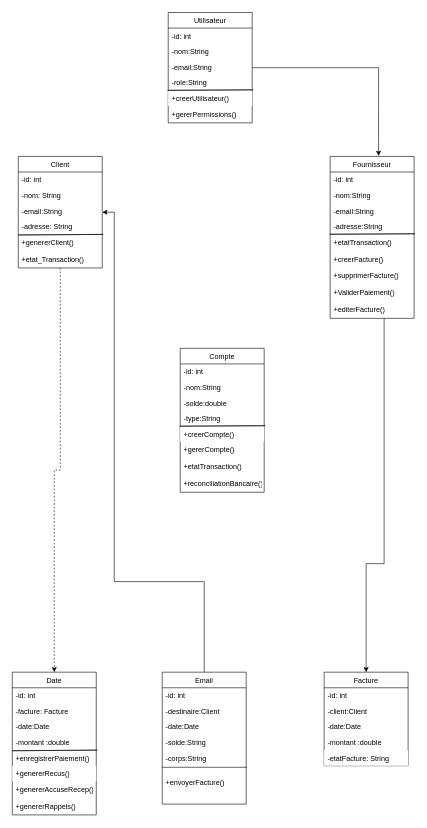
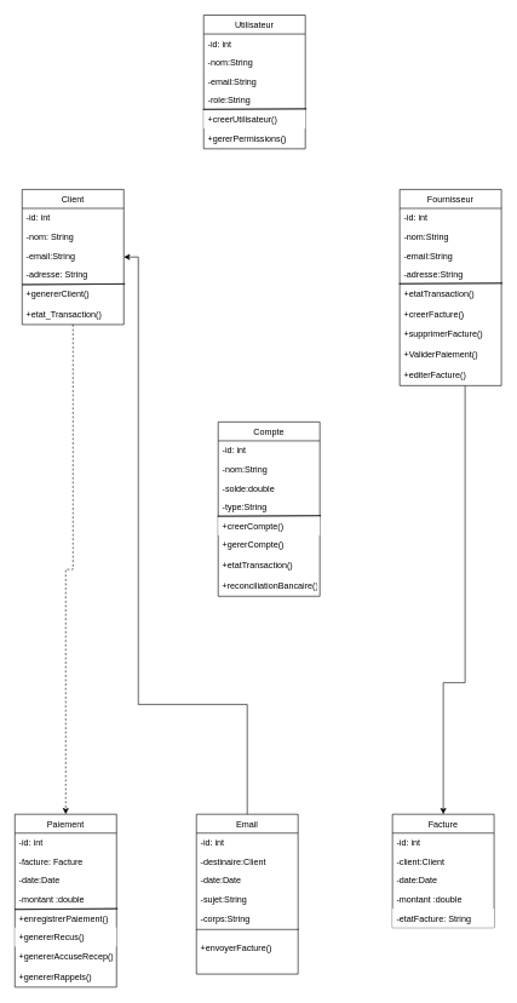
  <mxCell id="0" />
  <mxCell id="1" parent="0" />
  <mxCell id="2" value="Facture" style="swimlane;fontStyle=0;childLayout=stackLayout;horizontal=1;startSize=26;fillColor=none;horizontalStack=0;resizeParent=1;resizeParentMax=0;resizeLast=0;collapsible=1;marginBottom=0;" parent="1" vertex="1"><mxGeometry x="540" y="1120" width="140" height="156" as="geometry" /></mxCell>
  <mxCell id="3" value="-id: int" style="text;strokeColor=none;fillColor=none;align=left;verticalAlign=top;spacingLeft=4;spacingRight=4;overflow=hidden;rotatable=0;points=[[0,0.5],[1,0.5]];portConstraint=eastwest;" parent="2" vertex="1"><mxGeometry y="26" width="140" height="26" as="geometry" /></mxCell>
  <mxCell id="4" value="-client:Client" style="text;strokeColor=none;fillColor=none;align=left;verticalAlign=top;spacingLeft=4;spacingRight=4;overflow=hidden;rotatable=0;points=[[0,0.5],[1,0.5]];portConstraint=eastwest;" parent="2" vertex="1"><mxGeometry y="52" width="140" height="26" as="geometry" /></mxCell>
  <mxCell id="5" value="-date:Date&#10;" style="text;strokeColor=none;fillColor=none;align=left;verticalAlign=top;spacingLeft=4;spacingRight=4;overflow=hidden;rotatable=0;points=[[0,0.5],[1,0.5]];portConstraint=eastwest;" parent="2" vertex="1"><mxGeometry y="78" width="140" height="26" as="geometry" /></mxCell>
  <mxCell id="6" value="-montant :double" style="text;strokeColor=none;fillColor=none;align=left;verticalAlign=top;spacingLeft=4;spacingRight=4;overflow=hidden;rotatable=0;points=[[0,0.5],[1,0.5]];portConstraint=eastwest;" parent="2" vertex="1"><mxGeometry y="104" width="140" height="26" as="geometry" /></mxCell>
  <mxCell id="7" value="-etatFacture: String" style="text;align=left;verticalAlign=top;spacingLeft=4;spacingRight=4;overflow=hidden;rotatable=0;points=[[0,0.5],[1,0.5]];portConstraint=eastwest;labelBorderColor=none;fillColor=#ffffff;gradientColor=#ffffff;gradientDirection=north;" parent="2" vertex="1"><mxGeometry y="130" width="140" height="26" as="geometry" /></mxCell>
- <mxCell id="8" value="Date" style="swimlane;fontStyle=0;childLayout=stackLayout;horizontal=1;startSize=26;fillColor=none;horizontalStack=0;resizeParent=1;resizeParentMax=0;resizeLast=0;collapsible=1;marginBottom=0;" parent="1" vertex="1"><mxGeometry x="20" y="1120" width="140" height="238" as="geometry" /></mxCell>
+ <mxCell id="8" value="Paiement" style="swimlane;fontStyle=0;childLayout=stackLayout;horizontal=1;startSize=26;fillColor=none;horizontalStack=0;resizeParent=1;resizeParentMax=0;resizeLast=0;collapsible=1;marginBottom=0;" parent="1" vertex="1"><mxGeometry x="20" y="1120" width="140" height="238" as="geometry" /></mxCell>
  <mxCell id="9" value="-id: int" style="text;strokeColor=none;fillColor=none;align=left;verticalAlign=top;spacingLeft=4;spacingRight=4;overflow=hidden;rotatable=0;points=[[0,0.5],[1,0.5]];portConstraint=eastwest;" parent="8" vertex="1"><mxGeometry y="26" width="140" height="26" as="geometry" /></mxCell>
  <mxCell id="10" value="-facture: Facture" style="text;strokeColor=none;fillColor=none;align=left;verticalAlign=top;spacingLeft=4;spacingRight=4;overflow=hidden;rotatable=0;points=[[0,0.5],[1,0.5]];portConstraint=eastwest;" parent="8" vertex="1"><mxGeometry y="52" width="140" height="26" as="geometry" /></mxCell>
  <mxCell id="11" value="-date:Date&#10;" style="text;strokeColor=none;fillColor=none;align=left;verticalAlign=top;spacingLeft=4;spacingRight=4;overflow=hidden;rotatable=0;points=[[0,0.5],[1,0.5]];portConstraint=eastwest;" parent="8" vertex="1"><mxGeometry y="78" width="140" height="26" as="geometry" /></mxCell>
  <mxCell id="12" value="-montant :double" style="text;strokeColor=none;fillColor=none;align=left;verticalAlign=top;spacingLeft=4;spacingRight=4;overflow=hidden;rotatable=0;points=[[0,0.5],[1,0.5]];portConstraint=eastwest;" parent="8" vertex="1"><mxGeometry y="104" width="140" height="26" as="geometry" /></mxCell>
  <mxCell id="13" value="" style="shape=link;html=1;width=0;exitX=1.011;exitY=0.962;exitDx=0;exitDy=0;exitPerimeter=0;" parent="8" edge="1"><mxGeometry width="100" relative="1" as="geometry"><mxPoint x="141.54" y="130.002" as="sourcePoint" /><mxPoint y="130.99" as="targetPoint" /></mxGeometry></mxCell>
  <mxCell id="14" value="+enregistrerPaiement()" style="text;strokeColor=none;fillColor=none;align=left;verticalAlign=top;spacingLeft=4;spacingRight=4;overflow=hidden;rotatable=0;points=[[0,0.5],[1,0.5]];portConstraint=eastwest;" parent="8" vertex="1"><mxGeometry y="130" width="140" height="26" as="geometry" /></mxCell>
  <mxCell id="15" value="+genererRecus()" style="text;align=left;verticalAlign=top;spacingLeft=4;spacingRight=4;overflow=hidden;rotatable=0;points=[[0,0.5],[1,0.5]];portConstraint=eastwest;labelBorderColor=none;fillColor=#ffffff;gradientColor=#ffffff;gradientDirection=north;" parent="8" vertex="1"><mxGeometry y="156" width="140" height="26" as="geometry" /></mxCell>
  <mxCell id="16" value="+genererAccuseRecep()" style="text;fillColor=none;align=left;verticalAlign=top;spacingLeft=4;spacingRight=4;overflow=hidden;rotatable=0;points=[[0,0.5],[1,0.5]];portConstraint=eastwest;" parent="8" vertex="1"><mxGeometry y="182" width="140" height="28" as="geometry" /></mxCell>
  <mxCell id="17" value="+genererRappels()" style="text;fillColor=none;align=left;verticalAlign=top;spacingLeft=4;spacingRight=4;overflow=hidden;rotatable=0;points=[[0,0.5],[1,0.5]];portConstraint=eastwest;" parent="8" vertex="1"><mxGeometry y="210" width="140" height="28" as="geometry" /></mxCell>
  <mxCell id="18" style="edgeStyle=orthogonalEdgeStyle;rounded=0;orthogonalLoop=1;jettySize=auto;html=1;dashed=1;" edge="1" parent="1" source="19" target="8"><mxGeometry relative="1" as="geometry" /></mxCell>
  <mxCell id="19" value="Client" style="swimlane;fontStyle=0;childLayout=stackLayout;horizontal=1;startSize=26;fillColor=none;horizontalStack=0;resizeParent=1;resizeParentMax=0;resizeLast=0;collapsible=1;marginBottom=0;" parent="1" vertex="1"><mxGeometry x="30" y="260" width="140" height="186" as="geometry" /></mxCell>
  <mxCell id="20" value="-id: int" style="text;strokeColor=none;fillColor=none;align=left;verticalAlign=top;spacingLeft=4;spacingRight=4;overflow=hidden;rotatable=0;points=[[0,0.5],[1,0.5]];portConstraint=eastwest;" parent="19" vertex="1"><mxGeometry y="26" width="140" height="26" as="geometry" /></mxCell>
  <mxCell id="21" value="-nom: String" style="text;strokeColor=none;fillColor=none;align=left;verticalAlign=top;spacingLeft=4;spacingRight=4;overflow=hidden;rotatable=0;points=[[0,0.5],[1,0.5]];portConstraint=eastwest;" parent="19" vertex="1"><mxGeometry y="52" width="140" height="26" as="geometry" /></mxCell>
  <mxCell id="22" value="-email:String" style="text;strokeColor=none;fillColor=none;align=left;verticalAlign=top;spacingLeft=4;spacingRight=4;overflow=hidden;rotatable=0;points=[[0,0.5],[1,0.5]];portConstraint=eastwest;" parent="19" vertex="1"><mxGeometry y="78" width="140" height="26" as="geometry" /></mxCell>
  <mxCell id="23" value="-adresse: String" style="text;strokeColor=none;fillColor=none;align=left;verticalAlign=top;spacingLeft=4;spacingRight=4;overflow=hidden;rotatable=0;points=[[0,0.5],[1,0.5]];portConstraint=eastwest;" parent="19" vertex="1"><mxGeometry y="104" width="140" height="26" as="geometry" /></mxCell>
  <mxCell id="24" value="" style="shape=link;html=1;width=0;exitX=1.011;exitY=0.962;exitDx=0;exitDy=0;exitPerimeter=0;" parent="19" edge="1"><mxGeometry width="100" relative="1" as="geometry"><mxPoint x="141.54" y="130.002" as="sourcePoint" /><mxPoint y="130.99" as="targetPoint" /></mxGeometry></mxCell>
  <mxCell id="25" value="+genererClient()" style="text;fillColor=none;align=left;verticalAlign=top;spacingLeft=4;spacingRight=4;overflow=hidden;rotatable=0;points=[[0,0.5],[1,0.5]];portConstraint=eastwest;" parent="19" vertex="1"><mxGeometry y="130" width="140" height="28" as="geometry" /></mxCell>
  <mxCell id="26" value="+etat_Transaction()" style="text;fillColor=none;align=left;verticalAlign=top;spacingLeft=4;spacingRight=4;overflow=hidden;rotatable=0;points=[[0,0.5],[1,0.5]];portConstraint=eastwest;" parent="19" vertex="1"><mxGeometry y="158" width="140" height="28" as="geometry" /></mxCell>
  <mxCell id="27" value="Compte" style="swimlane;fontStyle=0;childLayout=stackLayout;horizontal=1;startSize=26;fillColor=none;horizontalStack=0;resizeParent=1;resizeParentMax=0;resizeLast=0;collapsible=1;marginBottom=0;" parent="1" vertex="1"><mxGeometry x="300" y="580" width="140" height="240" as="geometry" /></mxCell>
  <mxCell id="28" value="-id: int" style="text;strokeColor=none;fillColor=none;align=left;verticalAlign=top;spacingLeft=4;spacingRight=4;overflow=hidden;rotatable=0;points=[[0,0.5],[1,0.5]];portConstraint=eastwest;" parent="27" vertex="1"><mxGeometry y="26" width="140" height="26" as="geometry" /></mxCell>
  <mxCell id="29" value="-nom:String" style="text;strokeColor=none;fillColor=none;align=left;verticalAlign=top;spacingLeft=4;spacingRight=4;overflow=hidden;rotatable=0;points=[[0,0.5],[1,0.5]];portConstraint=eastwest;" parent="27" vertex="1"><mxGeometry y="52" width="140" height="26" as="geometry" /></mxCell>
  <mxCell id="30" value="-solde:double" style="text;strokeColor=none;fillColor=none;align=left;verticalAlign=top;spacingLeft=4;spacingRight=4;overflow=hidden;rotatable=0;points=[[0,0.5],[1,0.5]];portConstraint=eastwest;" parent="27" vertex="1"><mxGeometry y="78" width="140" height="26" as="geometry" /></mxCell>
  <mxCell id="31" value="-type:String" style="text;strokeColor=none;fillColor=none;align=left;verticalAlign=top;spacingLeft=4;spacingRight=4;overflow=hidden;rotatable=0;points=[[0,0.5],[1,0.5]];portConstraint=eastwest;" parent="27" vertex="1"><mxGeometry y="104" width="140" height="26" as="geometry" /></mxCell>
  <mxCell id="32" value="+creerCompte()" style="text;align=left;verticalAlign=top;spacingLeft=4;spacingRight=4;overflow=hidden;rotatable=0;points=[[0,0.5],[1,0.5]];portConstraint=eastwest;labelBorderColor=none;fillColor=#ffffff;gradientColor=#ffffff;gradientDirection=north;" parent="27" vertex="1"><mxGeometry y="130" width="140" height="26" as="geometry" /></mxCell>
  <mxCell id="33" value="+gererCompte()" style="text;fillColor=none;align=left;verticalAlign=top;spacingLeft=4;spacingRight=4;overflow=hidden;rotatable=0;points=[[0,0.5],[1,0.5]];portConstraint=eastwest;" parent="27" vertex="1"><mxGeometry y="156" width="140" height="28" as="geometry" /></mxCell>
  <mxCell id="34" value="" style="shape=link;html=1;width=0;exitX=1.011;exitY=0.962;exitDx=0;exitDy=0;exitPerimeter=0;entryX=-0.006;entryY=-0.008;entryDx=0;entryDy=0;entryPerimeter=0;" parent="27" source="31" target="32" edge="1"><mxGeometry width="100" relative="1" as="geometry"><mxPoint x="-100" y="59" as="sourcePoint" /><mxPoint y="156" as="targetPoint" /></mxGeometry></mxCell>
  <mxCell id="35" value="+etatTransaction()" style="text;fillColor=none;align=left;verticalAlign=top;spacingLeft=4;spacingRight=4;overflow=hidden;rotatable=0;points=[[0,0.5],[1,0.5]];portConstraint=eastwest;" parent="27" vertex="1"><mxGeometry y="184" width="140" height="28" as="geometry" /></mxCell>
  <mxCell id="36" value="+reconciliationBancaire()" style="text;fillColor=none;align=left;verticalAlign=top;spacingLeft=4;spacingRight=4;overflow=hidden;rotatable=0;points=[[0,0.5],[1,0.5]];portConstraint=eastwest;" parent="27" vertex="1"><mxGeometry y="212" width="140" height="28" as="geometry" /></mxCell>
  <mxCell id="37" style="edgeStyle=orthogonalEdgeStyle;rounded=0;orthogonalLoop=1;jettySize=auto;html=1;" edge="1" parent="1" source="38" target="2"><mxGeometry relative="1" as="geometry"><Array as="points"><mxPoint x="640" y="939" /></Array></mxGeometry></mxCell>
  <mxCell id="38" value="Fournisseur" style="swimlane;fontStyle=0;childLayout=stackLayout;horizontal=1;startSize=26;fillColor=none;horizontalStack=0;resizeParent=1;resizeParentMax=0;resizeLast=0;collapsible=1;marginBottom=0;" vertex="1" parent="1"><mxGeometry x="550" y="260" width="140" height="270" as="geometry" /></mxCell>
  <mxCell id="39" value="-id: int" style="text;strokeColor=none;fillColor=none;align=left;verticalAlign=top;spacingLeft=4;spacingRight=4;overflow=hidden;rotatable=0;points=[[0,0.5],[1,0.5]];portConstraint=eastwest;" vertex="1" parent="38"><mxGeometry y="26" width="140" height="26" as="geometry" /></mxCell>
  <mxCell id="40" value="-nom:String" style="text;strokeColor=none;fillColor=none;align=left;verticalAlign=top;spacingLeft=4;spacingRight=4;overflow=hidden;rotatable=0;points=[[0,0.5],[1,0.5]];portConstraint=eastwest;" vertex="1" parent="38"><mxGeometry y="52" width="140" height="26" as="geometry" /></mxCell>
  <mxCell id="41" value="-email:String" style="text;strokeColor=none;fillColor=none;align=left;verticalAlign=top;spacingLeft=4;spacingRight=4;overflow=hidden;rotatable=0;points=[[0,0.5],[1,0.5]];portConstraint=eastwest;" vertex="1" parent="38"><mxGeometry y="78" width="140" height="26" as="geometry" /></mxCell>
  <mxCell id="42" value="-adresse:String" style="text;strokeColor=none;fillColor=none;align=left;verticalAlign=top;spacingLeft=4;spacingRight=4;overflow=hidden;rotatable=0;points=[[0,0.5],[1,0.5]];portConstraint=eastwest;" vertex="1" parent="38"><mxGeometry y="104" width="140" height="26" as="geometry" /></mxCell>
  <mxCell id="43" value="" style="shape=link;html=1;width=0;exitX=1.011;exitY=0.962;exitDx=0;exitDy=0;exitPerimeter=0;entryX=-0.006;entryY=-0.008;entryDx=0;entryDy=0;entryPerimeter=0;" edge="1" parent="38" source="42"><mxGeometry width="100" relative="1" as="geometry"><mxPoint x="-100" y="59" as="sourcePoint" /><mxPoint x="-0.84" y="129.792" as="targetPoint" /></mxGeometry></mxCell>
  <mxCell id="44" value="+etatTransaction()" style="text;fillColor=none;align=left;verticalAlign=top;spacingLeft=4;spacingRight=4;overflow=hidden;rotatable=0;points=[[0,0.5],[1,0.5]];portConstraint=eastwest;" vertex="1" parent="38"><mxGeometry y="130" width="140" height="28" as="geometry" /></mxCell>
  <mxCell id="45" value="+creerFacture()" style="text;fillColor=none;align=left;verticalAlign=top;spacingLeft=4;spacingRight=4;overflow=hidden;rotatable=0;points=[[0,0.5],[1,0.5]];portConstraint=eastwest;" vertex="1" parent="38"><mxGeometry y="158" width="140" height="28" as="geometry" /></mxCell>
  <mxCell id="46" value="+supprimerFacture()" style="text;fillColor=none;align=left;verticalAlign=top;spacingLeft=4;spacingRight=4;overflow=hidden;rotatable=0;points=[[0,0.5],[1,0.5]];portConstraint=eastwest;" vertex="1" parent="38"><mxGeometry y="186" width="140" height="28" as="geometry" /></mxCell>
  <mxCell id="47" value="+ValiderPaiement()" style="text;fillColor=none;align=left;verticalAlign=top;spacingLeft=4;spacingRight=4;overflow=hidden;rotatable=0;points=[[0,0.5],[1,0.5]];portConstraint=eastwest;" vertex="1" parent="38"><mxGeometry y="214" width="140" height="28" as="geometry" /></mxCell>
  <mxCell id="48" value="+editerFacture()" style="text;fillColor=none;align=left;verticalAlign=top;spacingLeft=4;spacingRight=4;overflow=hidden;rotatable=0;points=[[0,0.5],[1,0.5]];portConstraint=eastwest;" vertex="1" parent="38"><mxGeometry y="242" width="140" height="28" as="geometry" /></mxCell>
- <mxCell id="49" style="edgeStyle=orthogonalEdgeStyle;rounded=0;orthogonalLoop=1;jettySize=auto;html=1;entryX=0.577;entryY=-0.003;entryDx=0;entryDy=0;entryPerimeter=0;" edge="1" parent="1" source="59" target="38"><mxGeometry relative="1" as="geometry" /></mxCell>
  <mxCell id="50" style="edgeStyle=orthogonalEdgeStyle;rounded=0;orthogonalLoop=1;jettySize=auto;html=1;" edge="1" parent="1" source="51" target="19"><mxGeometry relative="1" as="geometry"><Array as="points"><mxPoint x="340" y="969" /><mxPoint x="190" y="969" /><mxPoint x="190" y="353" /></Array></mxGeometry></mxCell>
  <mxCell id="51" value="Email" style="swimlane;fontStyle=0;childLayout=stackLayout;horizontal=1;startSize=26;fillColor=none;horizontalStack=0;resizeParent=1;resizeParentMax=0;resizeLast=0;collapsible=1;marginBottom=0;" vertex="1" parent="1"><mxGeometry x="270" y="1120" width="140" height="220" as="geometry" /></mxCell>
  <mxCell id="52" value="-id: int" style="text;strokeColor=none;fillColor=none;align=left;verticalAlign=top;spacingLeft=4;spacingRight=4;overflow=hidden;rotatable=0;points=[[0,0.5],[1,0.5]];portConstraint=eastwest;" vertex="1" parent="51"><mxGeometry y="26" width="140" height="26" as="geometry" /></mxCell>
  <mxCell id="53" value="-destinaire:Client" style="text;strokeColor=none;fillColor=none;align=left;verticalAlign=top;spacingLeft=4;spacingRight=4;overflow=hidden;rotatable=0;points=[[0,0.5],[1,0.5]];portConstraint=eastwest;" vertex="1" parent="51"><mxGeometry y="52" width="140" height="26" as="geometry" /></mxCell>
  <mxCell id="54" value="-date:Date&#10;" style="text;strokeColor=none;fillColor=none;align=left;verticalAlign=top;spacingLeft=4;spacingRight=4;overflow=hidden;rotatable=0;points=[[0,0.5],[1,0.5]];portConstraint=eastwest;" vertex="1" parent="51"><mxGeometry y="78" width="140" height="26" as="geometry" /></mxCell>
- <mxCell id="55" value="-solde:String" style="text;strokeColor=none;fillColor=none;align=left;verticalAlign=top;spacingLeft=4;spacingRight=4;overflow=hidden;rotatable=0;points=[[0,0.5],[1,0.5]];portConstraint=eastwest;" vertex="1" parent="51"><mxGeometry y="104" width="140" height="26" as="geometry" /></mxCell>
+ <mxCell id="55" value="-sujet:String" style="text;strokeColor=none;fillColor=none;align=left;verticalAlign=top;spacingLeft=4;spacingRight=4;overflow=hidden;rotatable=0;points=[[0,0.5],[1,0.5]];portConstraint=eastwest;" vertex="1" parent="51"><mxGeometry y="104" width="140" height="26" as="geometry" /></mxCell>
  <mxCell id="56" value="-corps:String" style="text;strokeColor=none;fillColor=none;align=left;verticalAlign=top;spacingLeft=4;spacingRight=4;overflow=hidden;rotatable=0;points=[[0,0.5],[1,0.5]];portConstraint=eastwest;" vertex="1" parent="51"><mxGeometry y="130" width="140" height="40" as="geometry" /></mxCell>
  <mxCell id="57" value="+envoyerFacture()" style="text;strokeColor=none;fillColor=none;align=left;verticalAlign=top;spacingLeft=4;spacingRight=4;overflow=hidden;rotatable=0;points=[[0,0.5],[1,0.5]];portConstraint=eastwest;" vertex="1" parent="51"><mxGeometry y="170" width="140" height="50" as="geometry" /></mxCell>
  <mxCell id="58" value="" style="endArrow=none;html=1;rounded=0;entryX=1.009;entryY=0.715;entryDx=0;entryDy=0;entryPerimeter=0;exitX=-0.003;exitY=0.715;exitDx=0;exitDy=0;exitPerimeter=0;" edge="1" parent="51" source="56" target="56"><mxGeometry width="50" height="50" relative="1" as="geometry"><mxPoint x="190" y="-30" as="sourcePoint" /><mxPoint x="240" y="-80" as="targetPoint" /><Array as="points" /></mxGeometry></mxCell>
  <mxCell id="59" value="Utilisateur" style="swimlane;fontStyle=0;childLayout=stackLayout;horizontal=1;startSize=26;fillColor=none;horizontalStack=0;resizeParent=1;resizeParentMax=0;resizeLast=0;collapsible=1;marginBottom=0;" vertex="1" parent="1"><mxGeometry x="280" y="20" width="140" height="184" as="geometry" /></mxCell>
  <mxCell id="60" value="-id: int" style="text;strokeColor=none;fillColor=none;align=left;verticalAlign=top;spacingLeft=4;spacingRight=4;overflow=hidden;rotatable=0;points=[[0,0.5],[1,0.5]];portConstraint=eastwest;" vertex="1" parent="59"><mxGeometry y="26" width="140" height="26" as="geometry" /></mxCell>
  <mxCell id="61" value="-nom:String" style="text;strokeColor=none;fillColor=none;align=left;verticalAlign=top;spacingLeft=4;spacingRight=4;overflow=hidden;rotatable=0;points=[[0,0.5],[1,0.5]];portConstraint=eastwest;" vertex="1" parent="59"><mxGeometry y="52" width="140" height="26" as="geometry" /></mxCell>
  <mxCell id="62" value="-email:String" style="text;strokeColor=none;fillColor=none;align=left;verticalAlign=top;spacingLeft=4;spacingRight=4;overflow=hidden;rotatable=0;points=[[0,0.5],[1,0.5]];portConstraint=eastwest;" vertex="1" parent="59"><mxGeometry y="78" width="140" height="26" as="geometry" /></mxCell>
  <mxCell id="63" value="-role:String" style="text;strokeColor=none;fillColor=none;align=left;verticalAlign=top;spacingLeft=4;spacingRight=4;overflow=hidden;rotatable=0;points=[[0,0.5],[1,0.5]];portConstraint=eastwest;" vertex="1" parent="59"><mxGeometry y="104" width="140" height="26" as="geometry" /></mxCell>
  <mxCell id="64" value="+creerUtilisateur()" style="text;align=left;verticalAlign=top;spacingLeft=4;spacingRight=4;overflow=hidden;rotatable=0;points=[[0,0.5],[1,0.5]];portConstraint=eastwest;labelBorderColor=none;fillColor=#ffffff;gradientColor=#ffffff;gradientDirection=north;" vertex="1" parent="59"><mxGeometry y="130" width="140" height="26" as="geometry" /></mxCell>
  <mxCell id="65" value="+gererPermissions()" style="text;fillColor=none;align=left;verticalAlign=top;spacingLeft=4;spacingRight=4;overflow=hidden;rotatable=0;points=[[0,0.5],[1,0.5]];portConstraint=eastwest;" vertex="1" parent="59"><mxGeometry y="156" width="140" height="28" as="geometry" /></mxCell>
  <mxCell id="66" value="" style="shape=link;html=1;width=0;exitX=1.011;exitY=0.962;exitDx=0;exitDy=0;exitPerimeter=0;entryX=-0.006;entryY=-0.008;entryDx=0;entryDy=0;entryPerimeter=0;" edge="1" parent="59" source="63" target="64"><mxGeometry width="100" relative="1" as="geometry"><mxPoint x="-100" y="59" as="sourcePoint" /><mxPoint y="156" as="targetPoint" /></mxGeometry></mxCell>
